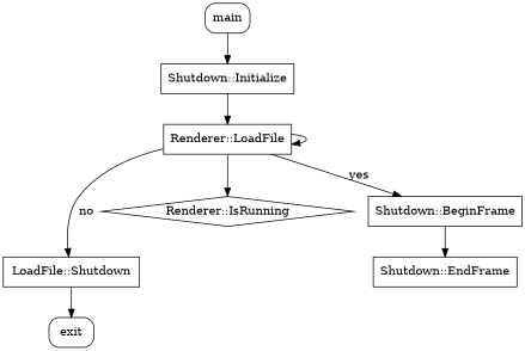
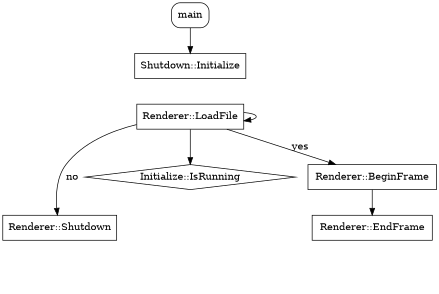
  digraph {
    node [shape=box]
-   n1 [label="Shutdown::EndFrame"]
-   n2 [label="LoadFile::Shutdown"]
-   exit [style=rounded]
+   n1 [label="Renderer::EndFrame"]
+   n2 [label="Renderer::Shutdown"]
    main [style=rounded]
    n5 [label="Shutdown::Initialize"]
    n6 [label="Renderer::LoadFile"]
-   n7 [label="Renderer::IsRunning" shape=diamond]
-   n8 [label="Shutdown::BeginFrame"]
+   n7 [label="Initialize::IsRunning" shape=diamond]
+   n8 [label="Renderer::BeginFrame"]
    subgraph sub_1 {
      rank=same
      n1
      n2
    }
-   n2 -> exit
    main -> n5
-   n5 -> n6
    n6 -> n2 [label=no]
    n6 -> n6
    n6 -> n7
    n6 -> n8 [label=yes]
    n8 -> n1
  }
